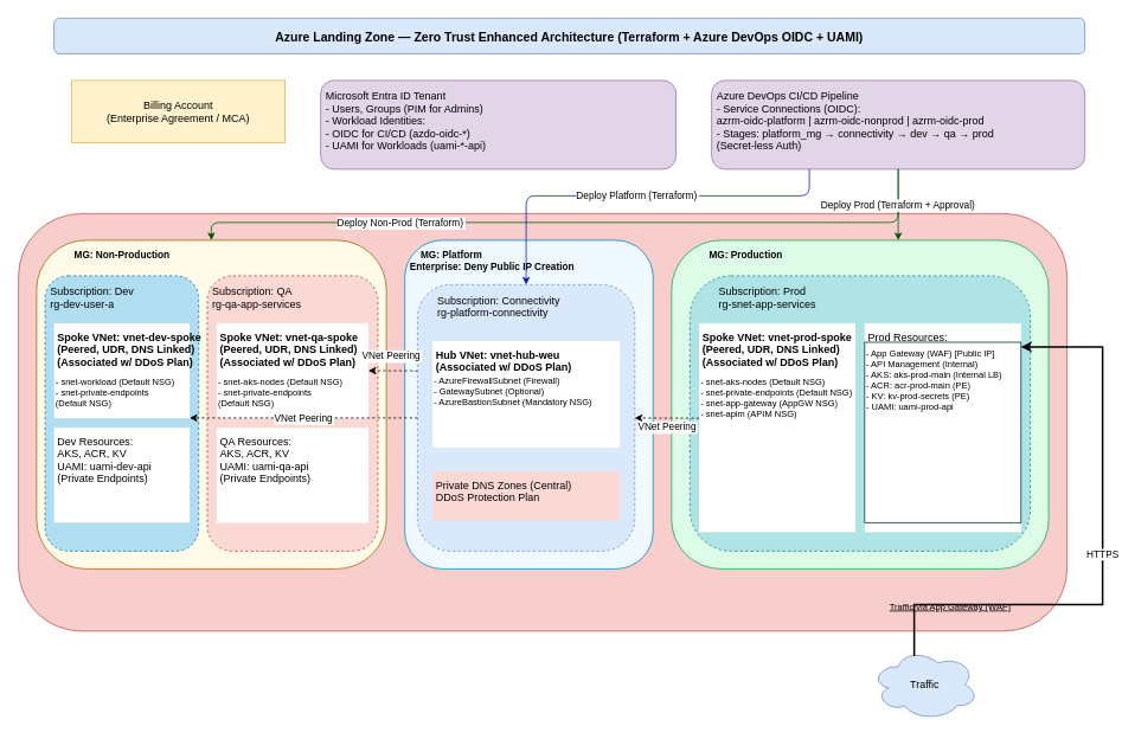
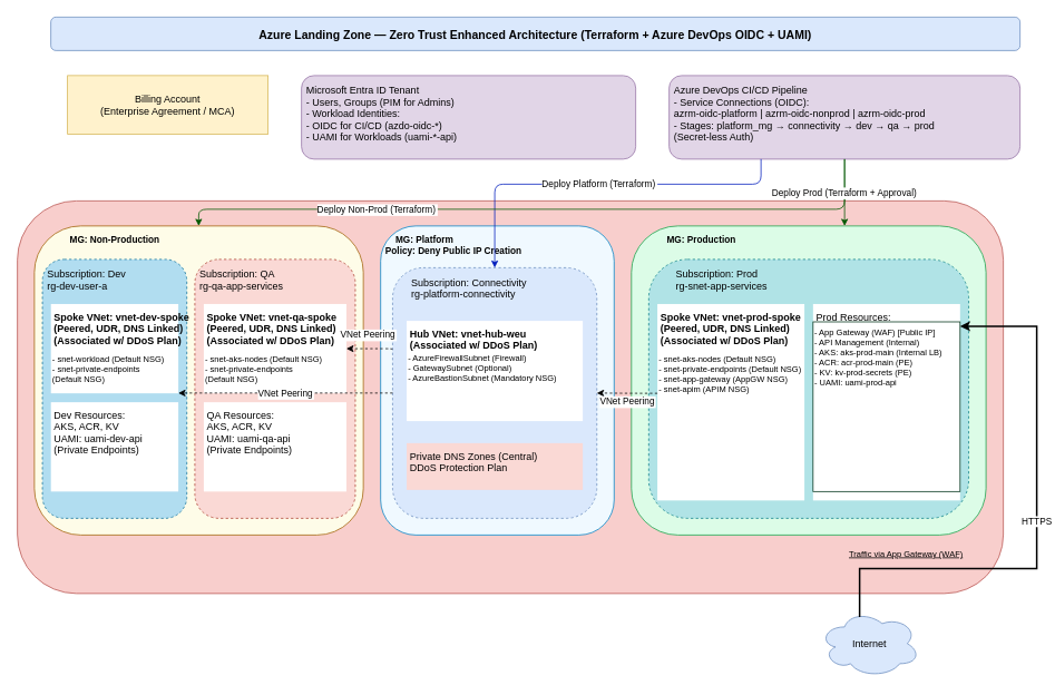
  <mxCell id="0" />
  <mxCell id="1" parent="0" />
  <mxCell id="2" value="Azure Landing Zone — Zero Trust Enhanced Architecture (Terraform + Azure DevOps OIDC + UAMI)" style="rounded=1;fillColor=#dae8fc;strokeColor=#6c8ebf;fontStyle=1;fontSize=14;" parent="1" vertex="1"><mxGeometry x="60" y="20" width="1160" height="40" as="geometry" /></mxCell>
  <mxCell id="3" value="Billing Account&#10;(Enterprise Agreement / MCA)" style="fillColor=#fff2cc;strokeColor=#d6b656;rounded=0;" parent="1" vertex="1"><mxGeometry x="80" y="90" width="240" height="70" as="geometry" /></mxCell>
  <mxCell id="4" value="Microsoft Entra ID Tenant&#10;- Users, Groups (PIM for Admins)&#10;- Workload Identities:&#10;  - OIDC for CI/CD (azdo-oidc-*)&#10;  - UAMI for Workloads (uami-*-api)" style="rounded=1;fillColor=#e1d5e7;strokeColor=#9673a6;align=left;verticalAlign=top;spacing=6;" parent="1" vertex="1"><mxGeometry x="360" y="90" width="400" height="100" as="geometry" /></mxCell>
  <mxCell id="5" value="Azure DevOps CI/CD Pipeline&#10;- Service Connections (OIDC):&#10;  azrm-oidc-platform | azrm-oidc-nonprod | azrm-oidc-prod&#10;- Stages: platform_mg → connectivity → dev → qa → prod&#10;(Secret-less Auth)" style="rounded=1;fillColor=#e1d5e7;strokeColor=#9673a6;align=left;verticalAlign=top;spacing=6;" parent="1" vertex="1"><mxGeometry x="800" y="90" width="420" height="100" as="geometry" /></mxCell>
  <mxCell id="6" value="" style="rounded=1;fillColor=#f8cecc;strokeColor=#b85450;fontSize=12;fontStyle=1;" parent="1" vertex="1"><mxGeometry x="20" y="240" width="1180" height="470" as="geometry" /></mxCell>
- <mxCell id="7" value="    MG: Platform&#10;Enterprise: Deny Public IP Creation" style="rounded=1;fillColor=#f0f9ff;strokeColor=#0284c7;align=left;verticalAlign=top;spacing=6;fontSize=11;fontStyle=1;" parent="6" vertex="1"><mxGeometry x="434.737" y="30" width="279.474" height="370" as="geometry" /></mxCell>
+ <mxCell id="7" value="    MG: Platform&#10;Policy: Deny Public IP Creation" style="rounded=1;fillColor=#f0f9ff;strokeColor=#0284c7;align=left;verticalAlign=top;spacing=6;fontSize=11;fontStyle=1;" parent="6" vertex="1"><mxGeometry x="434.737" y="30" width="279.474" height="370" as="geometry" /></mxCell>
  <mxCell id="8" value="     Subscription: Connectivity&#10;     rg-platform-connectivity" style="rounded=1;dashed=1;fillColor=#dae8fc;strokeColor=#6c8ebf;align=left;verticalAlign=top;spacing=6;" parent="7" vertex="1"><mxGeometry x="14.336" y="50" width="244.436" height="300" as="geometry" /></mxCell>
  <mxCell id="9" value="Hub VNet: vnet-hub-weu&#10;(Associated w/ DDoS Plan)" style="rounded=0;fillColor=#ffffff;strokeColor=none;align=left;verticalAlign=top;spacing=4;fontStyle=1" parent="8" vertex="1"><mxGeometry x="16.831" y="63.617" width="210.765" height="120" as="geometry" /></mxCell>
  <mxCell id="10" value="- AzureFirewallSubnet (Firewall)&#10;- GatewaySubnet (Optional)&#10;- AzureBastionSubnet (Mandatory NSG)" style="text;align=left;verticalAlign=top;spacing=2;fontSize=10;" parent="9" vertex="1"><mxGeometry y="32" width="210.765" height="56" as="geometry" /></mxCell>
  <mxCell id="11" value="Private DNS Zones (Central)&#10;DDoS Protection Plan" style="rounded=0;fillColor=#fad9d5;strokeColor=none;align=left;verticalAlign=top;spacing=4;" parent="8" vertex="1"><mxGeometry x="16.831" y="210.0" width="210.765" height="56.002" as="geometry" /></mxCell>
  <mxCell id="12" value="            MG: Production" style="rounded=1;fillColor=#dcfce7;strokeColor=#16a34a;align=left;verticalAlign=top;spacing=6;fontSize=11;fontStyle=1;" parent="6" vertex="1"><mxGeometry x="734.912" y="30" width="424.386" height="370" as="geometry" /></mxCell>
  <mxCell id="13" value="        Subscription: Prod&#10;        rg-snet-app-services" style="rounded=1;dashed=1;fillColor=#b0e3e6;strokeColor=#0e8088;align=left;verticalAlign=top;spacing=6;" parent="12" vertex="1"><mxGeometry x="20.702" y="40" width="382.982" height="310" as="geometry" /></mxCell>
  <mxCell id="14" value="Spoke VNet: vnet-prod-spoke&#10;(Peered, UDR, DNS Linked)&#10;(Associated w/ DDoS Plan)" style="rounded=0;fillColor=#ffffff;strokeColor=none;align=left;verticalAlign=top;spacing=4;fontStyle=1" parent="13" vertex="1"><mxGeometry x="10.351" y="53.448" width="175.965" height="235.172" as="geometry" /></mxCell>
  <mxCell id="15" value="- snet-aks-nodes (Default NSG)&#10;- snet-private-endpoints (Default NSG)&#10;- snet-app-gateway (AppGW NSG)&#10;- snet-apim (APIM NSG)" style="text;align=left;verticalAlign=top;spacing=2;fontSize=10;" parent="14" vertex="1"><mxGeometry y="53.448" width="175.965" height="106.897" as="geometry" /></mxCell>
  <mxCell id="16" value="Prod Resources:" style="rounded=0;fillColor=#ffffff;strokeColor=none;align=left;verticalAlign=top;spacing=4;" parent="13" vertex="1"><mxGeometry x="196.667" y="53.448" width="175.965" height="235.172" as="geometry" /></mxCell>
  <mxCell id="17" value="- App Gateway (WAF) [Public IP]&#10;- API Management (Internal)&#10;- AKS: aks-prod-main (Internal LB)&#10;- ACR: acr-prod-main (PE)&#10;- KV: kv-prod-secrets (PE)&#10;- UAMI: uami-prod-api" style="text;align=left;verticalAlign=top;spacing=2;fontSize=10;strokeColor=#00331A;" parent="16" vertex="1"><mxGeometry y="21.379" width="175.965" height="203.103" as="geometry" /></mxCell>
- <mxCell id="18" value="Traffic via App Gateway (WAF)" style="text;fontSize=10;fontStyle=4;" parent="6" vertex="1"><mxGeometry x="978.684" y="430" width="144.912" height="20" as="geometry" /></mxCell>
+ <mxCell id="18" value="Traffic via App Gateway (WAF)" style="text;fontSize=10;fontStyle=4;" parent="6" vertex="1"><mxGeometry x="993.684" y="410" width="144.912" height="20" as="geometry" /></mxCell>
  <mxCell id="19" value="            MG: Non-Production" style="rounded=1;fillColor=#fefce8;strokeColor=#a16207;align=left;verticalAlign=top;spacing=6;fontSize=11;fontStyle=1;" parent="6" vertex="1"><mxGeometry x="20.345" y="30" width="393.693" height="370" as="geometry" /></mxCell>
  <mxCell id="20" value="Subscription: Dev&#10;rg-dev-user-a" style="rounded=1;dashed=1;fillColor=#b1ddf0;strokeColor=#10739e;align=left;verticalAlign=top;spacing=6;" parent="19" vertex="1"><mxGeometry x="9.602" y="40" width="172.841" height="310" as="geometry" /></mxCell>
  <mxCell id="21" value="Spoke VNet: vnet-dev-spoke&#10;(Peered, UDR, DNS Linked)&#10;(Associated w/ DDoS Plan)" style="rounded=0;fillColor=#ffffff;strokeColor=none;align=left;verticalAlign=top;spacing=4;fontStyle=1" parent="20" vertex="1"><mxGeometry x="10.167" y="53.448" width="152.507" height="106.897" as="geometry" /></mxCell>
  <mxCell id="22" value="- snet-workload (Default NSG)&#10;- snet-private-endpoints &#10;(Default NSG)" style="text;align=left;verticalAlign=top;spacing=2;fontSize=10;" parent="21" vertex="1"><mxGeometry y="53.448" width="152.507" height="53.448" as="geometry" /></mxCell>
  <mxCell id="23" value="Dev Resources:&#10;AKS, ACR, KV&#10;UAMI: uami-dev-api&#10;(Private Endpoints)" style="rounded=0;fillColor=#ffffff;strokeColor=none;align=left;verticalAlign=top;spacing=4;" parent="20" vertex="1"><mxGeometry x="10.167" y="171.034" width="152.507" height="106.897" as="geometry" /></mxCell>
  <mxCell id="24" value="Subscription: QA&#10;rg-qa-app-services" style="rounded=1;dashed=1;fillColor=#fad9d5;strokeColor=#ae4132;align=left;verticalAlign=top;spacing=6;" parent="19" vertex="1"><mxGeometry x="192.045" y="40" width="192.045" height="310" as="geometry" /></mxCell>
  <mxCell id="25" value="Spoke VNet: vnet-qa-spoke&#10;(Peered, UDR, DNS Linked)&#10;(Associated w/ DDoS Plan)" style="rounded=0;fillColor=#ffffff;strokeColor=none;align=left;verticalAlign=top;spacing=4;fontStyle=1" parent="24" vertex="1"><mxGeometry x="10.669" y="53.448" width="170.707" height="106.897" as="geometry" /></mxCell>
  <mxCell id="26" value="- snet-aks-nodes (Default NSG)&#10;- snet-private-endpoints &#10;(Default NSG)" style="text;align=left;verticalAlign=top;spacing=2;fontSize=10;" parent="25" vertex="1"><mxGeometry y="53.448" width="170.707" height="53.448" as="geometry" /></mxCell>
  <mxCell id="27" value="QA Resources:&#10;AKS, ACR, KV&#10;UAMI: uami-qa-api&#10;(Private Endpoints)" style="rounded=0;fillColor=#ffffff;strokeColor=none;align=left;verticalAlign=top;spacing=4;" parent="24" vertex="1"><mxGeometry x="10.669" y="171.034" width="170.707" height="106.897" as="geometry" /></mxCell>
  <mxCell id="28" value="VNet Peering" style="edgeStyle=orthogonalEdgeStyle;dashed=1;strokeColor=#000000;" parent="6" source="8" target="21" edge="1"><mxGeometry relative="1" as="geometry"><Array as="points"><mxPoint x="279.474" y="230" /><mxPoint x="502.018" y="230" /></Array></mxGeometry></mxCell>
  <mxCell id="29" value="VNet Peering" style="edgeStyle=orthogonalEdgeStyle;dashed=1;strokeColor=#000000;entryX=1;entryY=0;entryDx=0;entryDy=0;exitX=-0.002;exitY=0.327;exitDx=0;exitDy=0;exitPerimeter=0;" parent="6" source="8" target="26" edge="1"><mxGeometry x="0.064" y="-17" relative="1" as="geometry"><Array as="points"><mxPoint x="449" y="177" /></Array><mxPoint as="offset" /></mxGeometry></mxCell>
  <mxCell id="30" value="VNet Peering" style="edgeStyle=orthogonalEdgeStyle;dashed=1;strokeColor=#000000;exitX=0;exitY=0.5;exitDx=0;exitDy=0;entryX=1;entryY=0.5;entryDx=0;entryDy=0;" parent="6" source="15" target="8" edge="1"><mxGeometry x="-0.006" y="10" relative="1" as="geometry"><Array as="points" /><mxPoint x="-18.064" y="214.5" as="sourcePoint" /><mxPoint x="462.049" y="214.5" as="targetPoint" /><mxPoint as="offset" /></mxGeometry></mxCell>
  <mxCell id="31" value="Deploy Platform (Terraform)" style="edgeStyle=orthogonalEdgeStyle;rounded=1;strokeColor=#001DBC;fillColor=#0050ef;entryX=0.5;entryY=0;entryDx=0;entryDy=0;" parent="1" source="5" target="8" edge="1"><mxGeometry relative="1" as="geometry"><Array as="points"><mxPoint x="910" y="220" /><mxPoint x="591" y="220" /></Array><mxPoint x="910" y="220" as="sourcePoint" /><mxPoint x="200" y="330" as="targetPoint" /></mxGeometry></mxCell>
  <mxCell id="32" value="Deploy Non-Prod (Terraform)" style="edgeStyle=orthogonalEdgeStyle;rounded=1;strokeColor=#005700;fillColor=#008a00;" parent="1" source="5" target="19" edge="1"><mxGeometry x="0.454" relative="1" as="geometry"><Array as="points"><mxPoint x="1010" y="250" /><mxPoint x="237" y="250" /></Array><mxPoint as="offset" /></mxGeometry></mxCell>
  <mxCell id="33" value="Deploy Prod (Terraform + Approval)" style="edgeStyle=orthogonalEdgeStyle;rounded=1;strokeColor=#005700;fillColor=#008a00;" parent="1" source="5" target="12" edge="1"><mxGeometry relative="1" as="geometry"><Array as="points"><mxPoint x="1110" y="290" /><mxPoint x="955" y="290" /></Array></mxGeometry></mxCell>
- <mxCell id="34" value="Traffic" style="ellipse;shape=cloud;fillColor=#dae8fc;strokeColor=#6c8ebf;" parent="1" vertex="1"><mxGeometry x="980" y="730" width="120" height="80" as="geometry" /></mxCell>
+ <mxCell id="34" value="Internet" style="ellipse;shape=cloud;fillColor=#dae8fc;strokeColor=#6c8ebf;" parent="1" vertex="1"><mxGeometry x="980" y="730" width="120" height="80" as="geometry" /></mxCell>
  <mxCell id="35" value="HTTPS" style="edgeStyle=orthogonalEdgeStyle;rounded=0;orthogonalLoop=1;jettySize=auto;html=1;endArrow=classic;endFill=1;strokeWidth=2;exitX=0.4;exitY=0.1;exitDx=0;exitDy=0;exitPerimeter=0;" parent="1" source="34" target="17" edge="1"><mxGeometry relative="1" as="geometry"><Array as="points"><mxPoint x="1028" y="680" /><mxPoint x="1240" y="680" /><mxPoint x="1240" y="390" /></Array></mxGeometry></mxCell>
